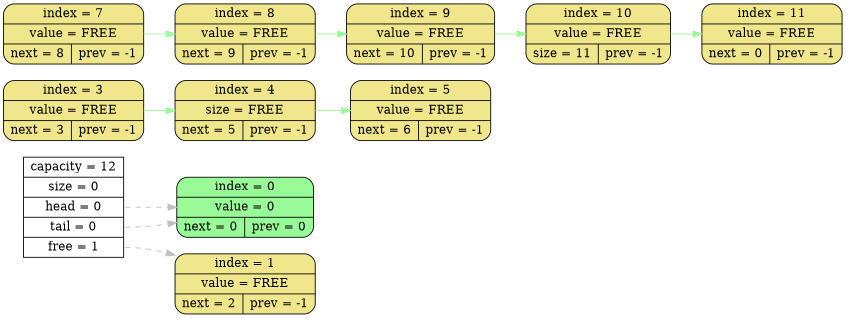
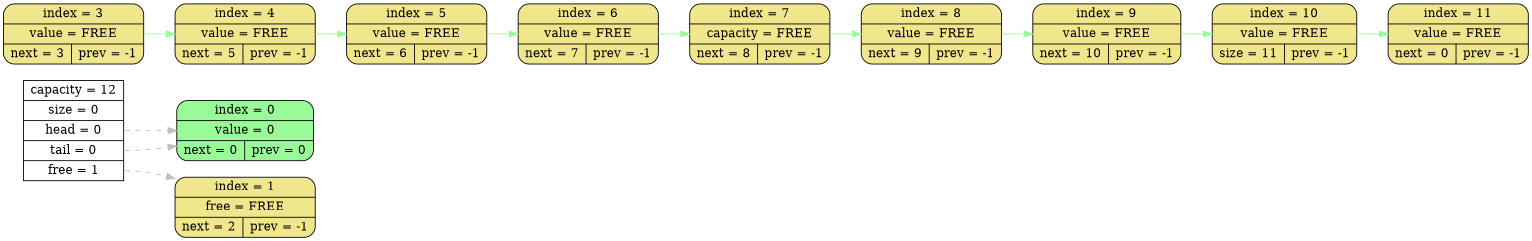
  digraph {
    rankdir=LR
    node [shape=Mrecord fillcolor="#F0E68C" style=filled]
    edge [color="#98FB98"]
    n1 [label="{{capacity = 12 | size = 0 | <f0> head = 0 | <f1> tail = 0 | <f2> free = 1}}" shape=record fillcolor="" style=""]
    n2 [fillcolor="#98FB98" label="{index = 0} | {value = 0} | {next = 0 | prev = 0}"]
-   n3 [label="{index = 1} | {value = FREE} | {next = 2 | prev = -1}"]
+   n3 [label="{index = 1} | {free = FREE} | {next = 2 | prev = -1}"]
    n4 [label="{index = 3} | {value = FREE} | {next = 3 | prev = -1}"]
-   n5 [label="{index = 4} | {size = FREE} | {next = 5 | prev = -1}"]
+   n5 [label="{index = 4} | {value = FREE} | {next = 5 | prev = -1}"]
    n6 [label="{index = 5} | {value = FREE} | {next = 6 | prev = -1}"]
-   n8 [label="{index = 7} | {value = FREE} | {next = 8 | prev = -1}"]
+   n7 [label="{index = 6} | {value = FREE} | {next = 7 | prev = -1}"]
+   n8 [label="{index = 7} | {capacity = FREE} | {next = 8 | prev = -1}"]
    n9 [label="{index = 8} | {value = FREE} | {next = 9 | prev = -1}"]
    n10 [label="{index = 9} | {value = FREE} | {next = 10 | prev = -1}"]
    n11 [label="{index = 10} | {value = FREE} | {size = 11 | prev = -1}"]
    n12 [label="{index = 11} | {value = FREE} | {next = 0 | prev = -1}"]
    n1 -> n2 [color=gray style=dashed tailport=f0]
    n1 -> n2 [color=gray style=dashed tailport=f1]
    n1 -> n3 [color=gray style=dashed tailport=f2]
    n4 -> n5
    n5 -> n6
+   n6 -> n7
+   n7 -> n8
    n8 -> n9
    n9 -> n10
    n10 -> n11
    n11 -> n12
  }
